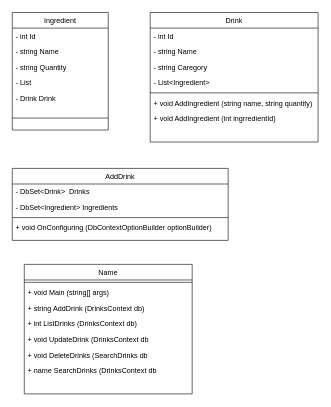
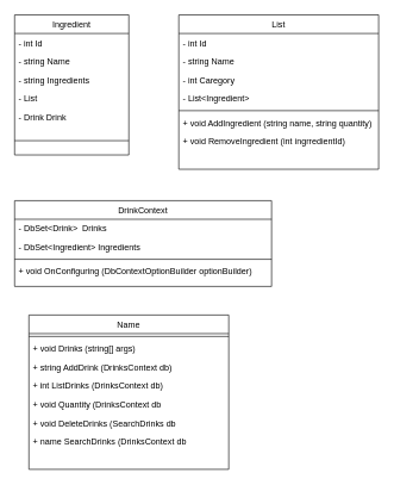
  <mxCell id="0" />
  <mxCell id="1" parent="0" />
- <mxCell id="2" value="Drink" style="swimlane;fontStyle=0;align=center;verticalAlign=top;childLayout=stackLayout;horizontal=1;startSize=26;horizontalStack=0;resizeParent=1;resizeLast=0;collapsible=1;marginBottom=0;rounded=0;shadow=0;strokeWidth=1;" parent="1" vertex="1"><mxGeometry x="250" y="20" width="280" height="216" as="geometry"><mxRectangle x="550" y="140" width="160" height="26" as="alternateBounds" /></mxGeometry></mxCell>
+ <mxCell id="2" value="List" style="swimlane;fontStyle=0;align=center;verticalAlign=top;childLayout=stackLayout;horizontal=1;startSize=26;horizontalStack=0;resizeParent=1;resizeLast=0;collapsible=1;marginBottom=0;rounded=0;shadow=0;strokeWidth=1;" parent="1" vertex="1"><mxGeometry x="250" y="20" width="280" height="216" as="geometry"><mxRectangle x="550" y="140" width="160" height="26" as="alternateBounds" /></mxGeometry></mxCell>
  <mxCell id="3" value="- int Id" style="text;align=left;verticalAlign=top;spacingLeft=4;spacingRight=4;overflow=hidden;rotatable=0;points=[[0,0.5],[1,0.5]];portConstraint=eastwest;" parent="2" vertex="1"><mxGeometry y="26" width="280" height="26" as="geometry" /></mxCell>
  <mxCell id="4" value="- string Name" style="text;align=left;verticalAlign=top;spacingLeft=4;spacingRight=4;overflow=hidden;rotatable=0;points=[[0,0.5],[1,0.5]];portConstraint=eastwest;rounded=0;shadow=0;html=0;" parent="2" vertex="1"><mxGeometry y="52" width="280" height="26" as="geometry" /></mxCell>
- <mxCell id="5" value="- string Caregory" style="text;align=left;verticalAlign=top;spacingLeft=4;spacingRight=4;overflow=hidden;rotatable=0;points=[[0,0.5],[1,0.5]];portConstraint=eastwest;rounded=0;shadow=0;html=0;" parent="2" vertex="1"><mxGeometry y="78" width="280" height="26" as="geometry" /></mxCell>
+ <mxCell id="5" value="- int Caregory" style="text;align=left;verticalAlign=top;spacingLeft=4;spacingRight=4;overflow=hidden;rotatable=0;points=[[0,0.5],[1,0.5]];portConstraint=eastwest;rounded=0;shadow=0;html=0;" parent="2" vertex="1"><mxGeometry y="78" width="280" height="26" as="geometry" /></mxCell>
  <mxCell id="6" value="- List&lt;Ingredient&gt;" style="text;align=left;verticalAlign=top;spacingLeft=4;spacingRight=4;overflow=hidden;rotatable=0;points=[[0,0.5],[1,0.5]];portConstraint=eastwest;rounded=0;shadow=0;html=0;" parent="2" vertex="1"><mxGeometry y="104" width="280" height="26" as="geometry" /></mxCell>
  <mxCell id="7" value="" style="line;html=1;strokeWidth=1;align=left;verticalAlign=middle;spacingTop=-1;spacingLeft=3;spacingRight=3;rotatable=0;labelPosition=right;points=[];portConstraint=eastwest;" parent="2" vertex="1"><mxGeometry y="130" width="280" height="8" as="geometry" /></mxCell>
  <mxCell id="8" value="+ void AddIngredient (string name, string quantity)" style="text;align=left;verticalAlign=top;spacingLeft=4;spacingRight=4;overflow=hidden;rotatable=0;points=[[0,0.5],[1,0.5]];portConstraint=eastwest;" parent="2" vertex="1"><mxGeometry y="138" width="280" height="26" as="geometry" /></mxCell>
- <mxCell id="9" value="+ void AddIngredient (int ingrredientId)" style="text;align=left;verticalAlign=top;spacingLeft=4;spacingRight=4;overflow=hidden;rotatable=0;points=[[0,0.5],[1,0.5]];portConstraint=eastwest;" parent="2" vertex="1"><mxGeometry y="164" width="280" height="26" as="geometry" /></mxCell>
+ <mxCell id="9" value="+ void RemoveIngredient (int ingrredientId)" style="text;align=left;verticalAlign=top;spacingLeft=4;spacingRight=4;overflow=hidden;rotatable=0;points=[[0,0.5],[1,0.5]];portConstraint=eastwest;" parent="2" vertex="1"><mxGeometry y="164" width="280" height="26" as="geometry" /></mxCell>
  <mxCell id="10" value="Ingredient" style="swimlane;fontStyle=0;align=center;verticalAlign=top;childLayout=stackLayout;horizontal=1;startSize=26;horizontalStack=0;resizeParent=1;resizeLast=0;collapsible=1;marginBottom=0;rounded=0;shadow=0;strokeWidth=1;" parent="1" vertex="1"><mxGeometry x="20" y="20" width="160" height="196" as="geometry"><mxRectangle x="550" y="140" width="160" height="26" as="alternateBounds" /></mxGeometry></mxCell>
  <mxCell id="11" value="- int Id" style="text;align=left;verticalAlign=top;spacingLeft=4;spacingRight=4;overflow=hidden;rotatable=0;points=[[0,0.5],[1,0.5]];portConstraint=eastwest;" parent="10" vertex="1"><mxGeometry y="26" width="160" height="26" as="geometry" /></mxCell>
  <mxCell id="12" value="- string Name" style="text;align=left;verticalAlign=top;spacingLeft=4;spacingRight=4;overflow=hidden;rotatable=0;points=[[0,0.5],[1,0.5]];portConstraint=eastwest;rounded=0;shadow=0;html=0;" parent="10" vertex="1"><mxGeometry y="52" width="160" height="26" as="geometry" /></mxCell>
- <mxCell id="13" value="- string Quantity" style="text;align=left;verticalAlign=top;spacingLeft=4;spacingRight=4;overflow=hidden;rotatable=0;points=[[0,0.5],[1,0.5]];portConstraint=eastwest;rounded=0;shadow=0;html=0;" parent="10" vertex="1"><mxGeometry y="78" width="160" height="26" as="geometry" /></mxCell>
+ <mxCell id="13" value="- string Ingredients" style="text;align=left;verticalAlign=top;spacingLeft=4;spacingRight=4;overflow=hidden;rotatable=0;points=[[0,0.5],[1,0.5]];portConstraint=eastwest;rounded=0;shadow=0;html=0;" parent="10" vertex="1"><mxGeometry y="78" width="160" height="26" as="geometry" /></mxCell>
  <mxCell id="14" value="- List" style="text;align=left;verticalAlign=top;spacingLeft=4;spacingRight=4;overflow=hidden;rotatable=0;points=[[0,0.5],[1,0.5]];portConstraint=eastwest;rounded=0;shadow=0;html=0;" parent="10" vertex="1"><mxGeometry y="104" width="160" height="26" as="geometry" /></mxCell>
  <mxCell id="15" value="- Drink Drink" style="text;align=left;verticalAlign=top;spacingLeft=4;spacingRight=4;overflow=hidden;rotatable=0;points=[[0,0.5],[1,0.5]];portConstraint=eastwest;rounded=0;shadow=0;html=0;" vertex="1" parent="10"><mxGeometry y="130" width="160" height="26" as="geometry" /></mxCell>
  <mxCell id="16" value="" style="line;html=1;strokeWidth=1;align=left;verticalAlign=middle;spacingTop=-1;spacingLeft=3;spacingRight=3;rotatable=0;labelPosition=right;points=[];portConstraint=eastwest;" parent="10" vertex="1"><mxGeometry y="156" width="160" height="40" as="geometry" /></mxCell>
- <mxCell id="17" value="AddDrink" style="swimlane;fontStyle=0;align=center;verticalAlign=top;childLayout=stackLayout;horizontal=1;startSize=26;horizontalStack=0;resizeParent=1;resizeLast=0;collapsible=1;marginBottom=0;rounded=0;shadow=0;strokeWidth=1;" vertex="1" parent="1"><mxGeometry x="20" y="280" width="360" height="120" as="geometry"><mxRectangle x="550" y="140" width="160" height="26" as="alternateBounds" /></mxGeometry></mxCell>
+ <mxCell id="17" value="DrinkContext" style="swimlane;fontStyle=0;align=center;verticalAlign=top;childLayout=stackLayout;horizontal=1;startSize=26;horizontalStack=0;resizeParent=1;resizeLast=0;collapsible=1;marginBottom=0;rounded=0;shadow=0;strokeWidth=1;" vertex="1" parent="1"><mxGeometry x="20" y="280" width="360" height="120" as="geometry"><mxRectangle x="550" y="140" width="160" height="26" as="alternateBounds" /></mxGeometry></mxCell>
  <mxCell id="18" value="- DbSet&lt;Drink&gt;  Drinks" style="text;align=left;verticalAlign=top;spacingLeft=4;spacingRight=4;overflow=hidden;rotatable=0;points=[[0,0.5],[1,0.5]];portConstraint=eastwest;" vertex="1" parent="17"><mxGeometry y="26" width="360" height="26" as="geometry" /></mxCell>
  <mxCell id="19" value="- DbSet&lt;Ingredient&gt; Ingredients" style="text;align=left;verticalAlign=top;spacingLeft=4;spacingRight=4;overflow=hidden;rotatable=0;points=[[0,0.5],[1,0.5]];portConstraint=eastwest;rounded=0;shadow=0;html=0;" vertex="1" parent="17"><mxGeometry y="52" width="360" height="26" as="geometry" /></mxCell>
  <mxCell id="20" value="" style="line;html=1;strokeWidth=1;align=left;verticalAlign=middle;spacingTop=-1;spacingLeft=3;spacingRight=3;rotatable=0;labelPosition=right;points=[];portConstraint=eastwest;" vertex="1" parent="17"><mxGeometry y="78" width="360" height="8" as="geometry" /></mxCell>
  <mxCell id="21" value="+ void OnConfiguring (DbContextOptionBuilder optionBuilder)" style="text;align=left;verticalAlign=top;spacingLeft=4;spacingRight=4;overflow=hidden;rotatable=0;points=[[0,0.5],[1,0.5]];portConstraint=eastwest;" vertex="1" parent="17"><mxGeometry y="86" width="360" height="26" as="geometry" /></mxCell>
  <mxCell id="22" value="Name" style="swimlane;fontStyle=0;align=center;verticalAlign=top;childLayout=stackLayout;horizontal=1;startSize=26;horizontalStack=0;resizeParent=1;resizeLast=0;collapsible=1;marginBottom=0;rounded=0;shadow=0;strokeWidth=1;" vertex="1" parent="1"><mxGeometry x="40" y="440" width="280" height="216" as="geometry"><mxRectangle x="550" y="140" width="160" height="26" as="alternateBounds" /></mxGeometry></mxCell>
  <mxCell id="23" value="" style="line;html=1;strokeWidth=1;align=left;verticalAlign=middle;spacingTop=-1;spacingLeft=3;spacingRight=3;rotatable=0;labelPosition=right;points=[];portConstraint=eastwest;" vertex="1" parent="22"><mxGeometry y="26" width="280" height="8" as="geometry" /></mxCell>
- <mxCell id="24" value="+ void Main (string[] args)" style="text;align=left;verticalAlign=top;spacingLeft=4;spacingRight=4;overflow=hidden;rotatable=0;points=[[0,0.5],[1,0.5]];portConstraint=eastwest;" vertex="1" parent="22"><mxGeometry y="34" width="280" height="26" as="geometry" /></mxCell>
+ <mxCell id="24" value="+ void Drinks (string[] args)" style="text;align=left;verticalAlign=top;spacingLeft=4;spacingRight=4;overflow=hidden;rotatable=0;points=[[0,0.5],[1,0.5]];portConstraint=eastwest;" vertex="1" parent="22"><mxGeometry y="34" width="280" height="26" as="geometry" /></mxCell>
  <mxCell id="25" value="+ string AddDrink (DrinksContext db)" style="text;align=left;verticalAlign=top;spacingLeft=4;spacingRight=4;overflow=hidden;rotatable=0;points=[[0,0.5],[1,0.5]];portConstraint=eastwest;" vertex="1" parent="22"><mxGeometry y="60" width="280" height="26" as="geometry" /></mxCell>
  <mxCell id="26" value="+ int ListDrinks (DrinksContext db)" style="text;align=left;verticalAlign=top;spacingLeft=4;spacingRight=4;overflow=hidden;rotatable=0;points=[[0,0.5],[1,0.5]];portConstraint=eastwest;" vertex="1" parent="22"><mxGeometry y="86" width="280" height="26" as="geometry" /></mxCell>
- <mxCell id="27" value="+ void UpdateDrink (DrinksContext db" style="text;align=left;verticalAlign=top;spacingLeft=4;spacingRight=4;overflow=hidden;rotatable=0;points=[[0,0.5],[1,0.5]];portConstraint=eastwest;" vertex="1" parent="22"><mxGeometry y="112" width="280" height="26" as="geometry" /></mxCell>
+ <mxCell id="27" value="+ void Quantity (DrinksContext db" style="text;align=left;verticalAlign=top;spacingLeft=4;spacingRight=4;overflow=hidden;rotatable=0;points=[[0,0.5],[1,0.5]];portConstraint=eastwest;" vertex="1" parent="22"><mxGeometry y="112" width="280" height="26" as="geometry" /></mxCell>
  <mxCell id="28" value="+ void DeleteDrinks (SearchDrinks db" style="text;align=left;verticalAlign=top;spacingLeft=4;spacingRight=4;overflow=hidden;rotatable=0;points=[[0,0.5],[1,0.5]];portConstraint=eastwest;" vertex="1" parent="22"><mxGeometry y="138" width="280" height="26" as="geometry" /></mxCell>
  <mxCell id="29" value="+ name SearchDrinks (DrinksContext db" style="text;align=left;verticalAlign=top;spacingLeft=4;spacingRight=4;overflow=hidden;rotatable=0;points=[[0,0.5],[1,0.5]];portConstraint=eastwest;" vertex="1" parent="22"><mxGeometry y="164" width="280" height="26" as="geometry" /></mxCell>
